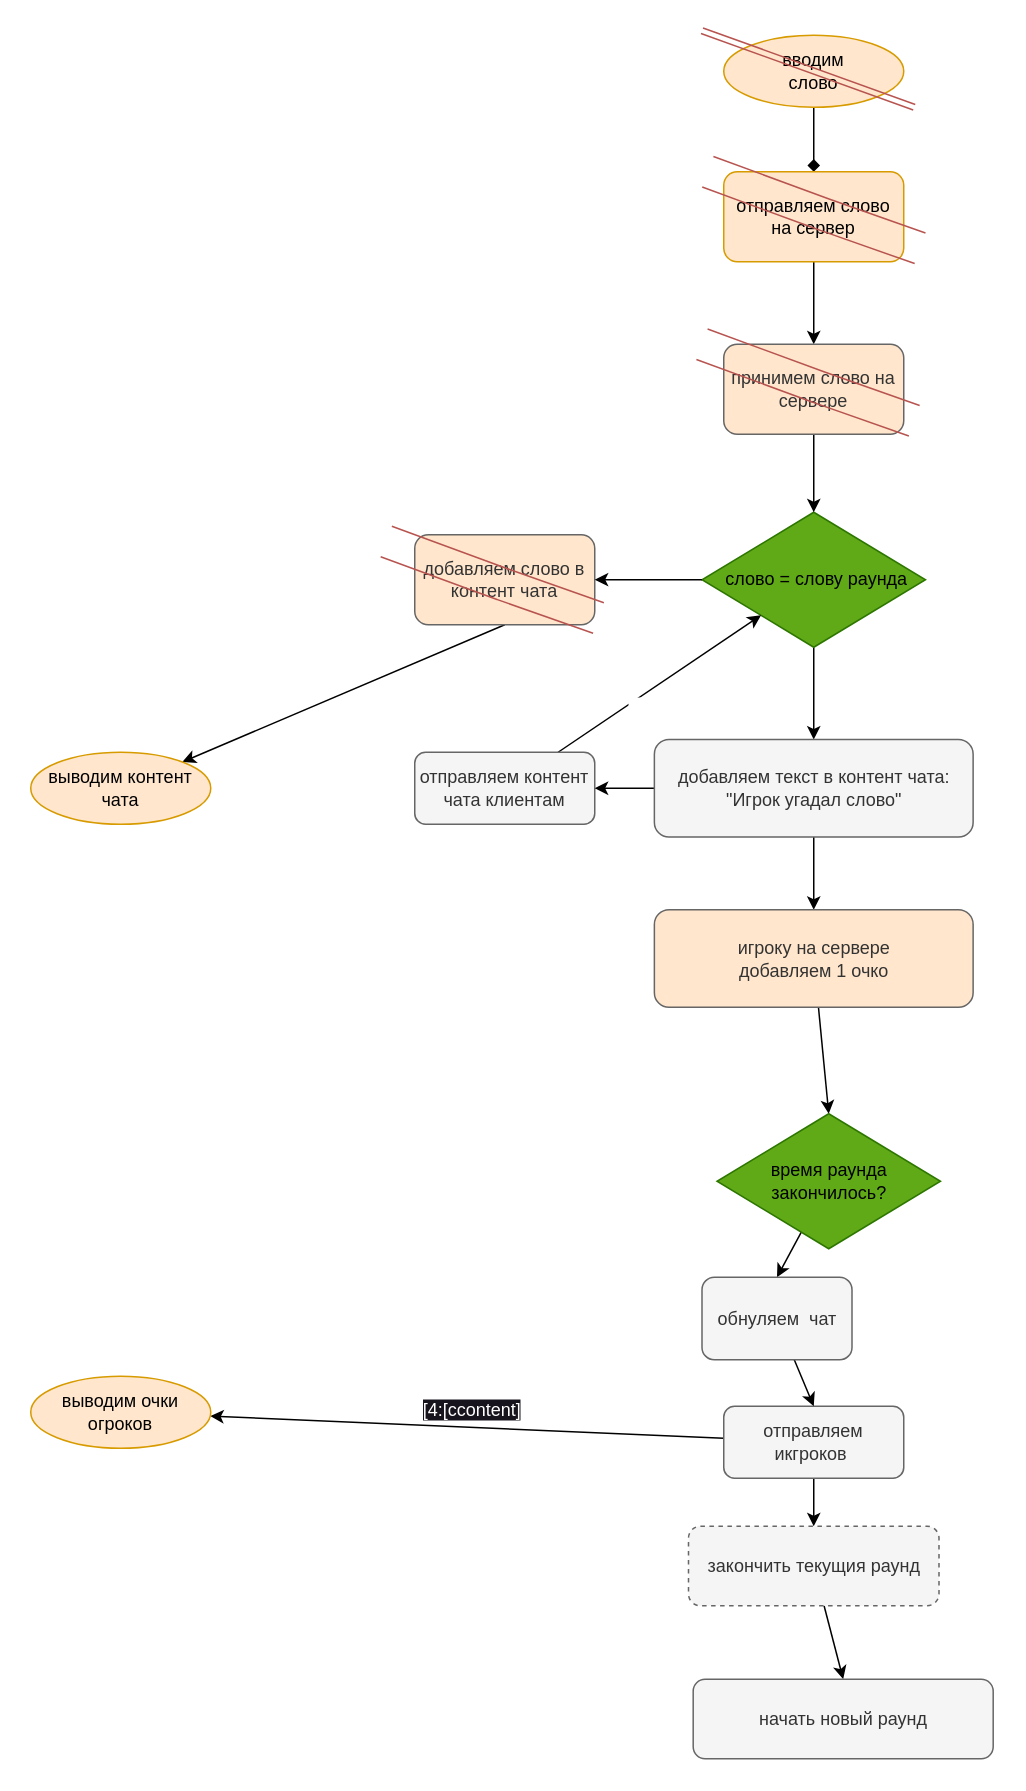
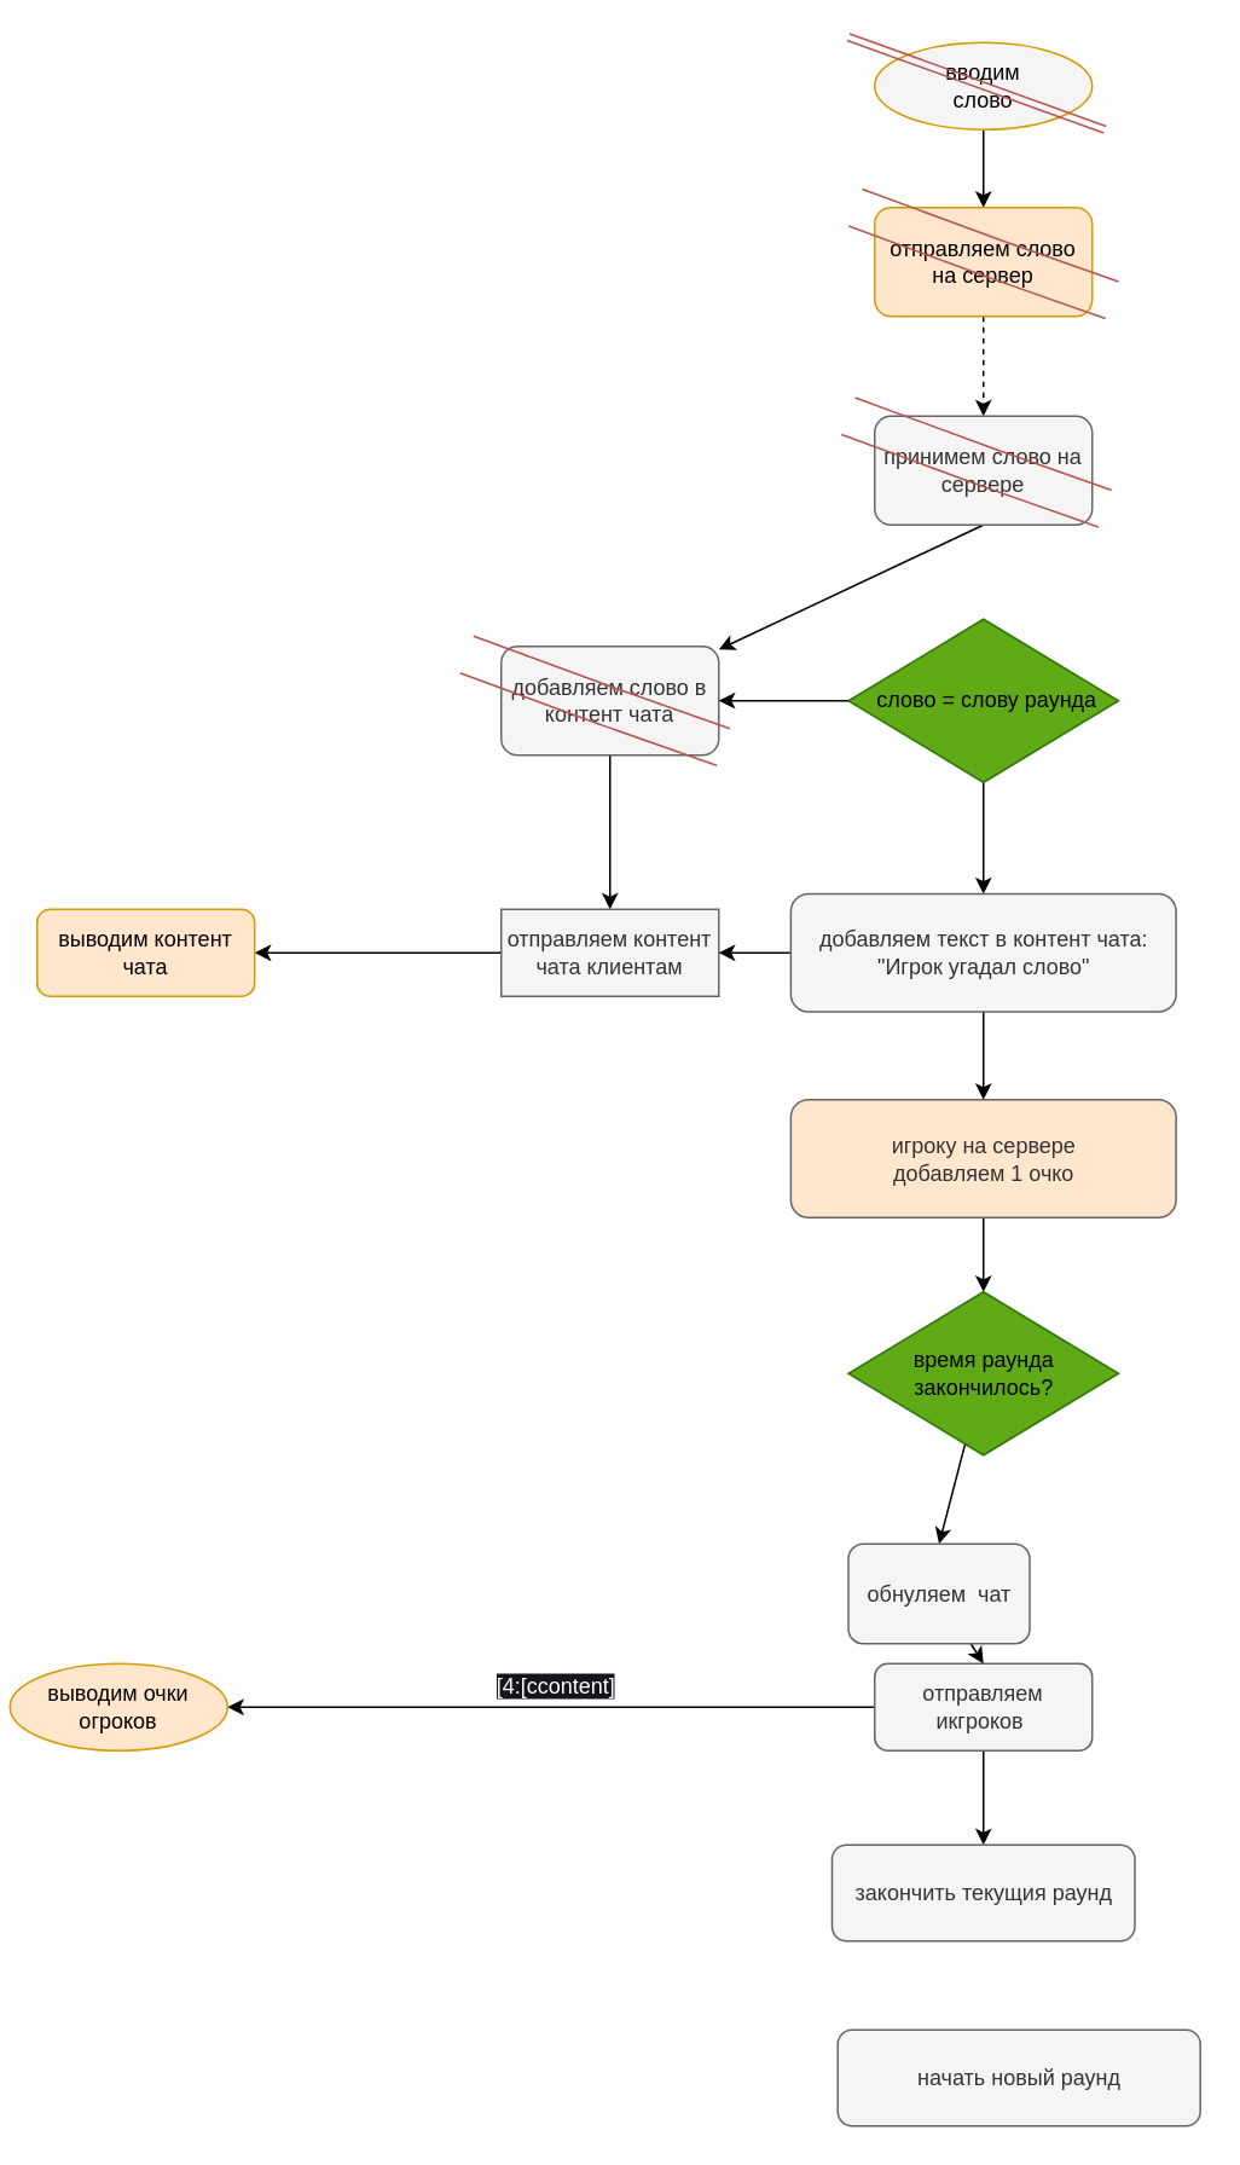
  <mxCell id="0" />
  <mxCell id="1" parent="0" />
- <mxCell id="2" style="edgeStyle=none;html=1;fontColor=#000000;endArrow=diamond;" edge="1" parent="1" source="3" target="8"><mxGeometry relative="1" as="geometry" /></mxCell>
- <mxCell id="3" value="вводим&lt;br&gt;слово" style="ellipse;whiteSpace=wrap;html=1;fillColor=#ffe6cc;strokeColor=#d79b00;fontColor=#000000;" vertex="1" parent="1"><mxGeometry x="482" y="23" width="120" height="48" as="geometry" /></mxCell>
+ <mxCell id="2" style="edgeStyle=none;html=1;fontColor=#000000;" edge="1" parent="1" source="3" target="8"><mxGeometry relative="1" as="geometry" /></mxCell>
+ <mxCell id="3" value="вводим&lt;br&gt;слово" style="ellipse;whiteSpace=wrap;html=1;fillColor=#f5f5f5;strokeColor=#d79b00;fontColor=#000000;" vertex="1" parent="1"><mxGeometry x="482" y="23" width="120" height="48" as="geometry" /></mxCell>
  <mxCell id="4" value="да" style="edgeStyle=none;html=1;fontFamily=Helvetica;fontSize=12;fontColor=#FFFFFF;" edge="1" parent="1" source="5" target="21"><mxGeometry x="-0.047" y="10" relative="1" as="geometry"><mxPoint as="offset" /></mxGeometry></mxCell>
  <mxCell id="5" value="&amp;nbsp;слово = слову раунда" style="rhombus;whiteSpace=wrap;html=1;fillColor=#60a917;fontColor=#000000;strokeColor=#2D7600;" vertex="1" parent="1"><mxGeometry x="467.5" y="341" width="149" height="90" as="geometry" /></mxCell>
- <mxCell id="6" style="edgeStyle=none;html=1;entryX=0.5;entryY=0;entryDx=0;entryDy=0;fontFamily=Helvetica;fontSize=12;fontColor=#000000;" edge="1" parent="1" source="8" target="11"><mxGeometry relative="1" as="geometry" /></mxCell>
+ <mxCell id="6" style="edgeStyle=none;html=1;entryX=0.5;entryY=0;entryDx=0;entryDy=0;fontFamily=Helvetica;fontSize=12;fontColor=#000000;dashed=1;" edge="1" parent="1" source="8" target="11"><mxGeometry relative="1" as="geometry" /></mxCell>
  <mxCell id="7" value="[0:['wrd]]" style="edgeLabel;html=1;align=center;verticalAlign=middle;resizable=0;points=[];fontSize=12;fontFamily=Helvetica;fontColor=#FFFFFF;" vertex="1" connectable="0" parent="6"><mxGeometry x="0.191" y="1" relative="1" as="geometry"><mxPoint x="29" y="-2" as="offset" /></mxGeometry></mxCell>
  <mxCell id="8" value="отправляем слово на сервер" style="rounded=1;whiteSpace=wrap;html=1;fillColor=#ffe6cc;strokeColor=#d79b00;fontColor=#000000;" vertex="1" parent="1"><mxGeometry x="482" y="114" width="120" height="60" as="geometry" /></mxCell>
  <mxCell id="9" value="" style="shape=link;html=1;fontFamily=Helvetica;fontSize=12;fontColor=#FFFFFF;fillColor=#f8cecc;strokeColor=#b85450;width=21.667;" edge="1" parent="8"><mxGeometry width="100" relative="1" as="geometry"><mxPoint x="-10.62" y="-1.137e-13" as="sourcePoint" /><mxPoint x="130.88" y="51" as="targetPoint" /><Array as="points"><mxPoint x="67" y="28.5" /></Array></mxGeometry></mxCell>
- <mxCell id="10" style="edgeStyle=none;html=1;exitX=0.5;exitY=1;exitDx=0;exitDy=0;fontFamily=Helvetica;fontSize=12;fontColor=#FFFFFF;" edge="1" parent="1" source="11" target="5"><mxGeometry relative="1" as="geometry" /></mxCell>
- <mxCell id="11" value="принимем слово на сервере" style="rounded=1;whiteSpace=wrap;html=1;fillColor=#ffe6cc;strokeColor=#666666;fontColor=#333333;" vertex="1" parent="1"><mxGeometry x="482" y="229" width="120" height="60" as="geometry" /></mxCell>
- <mxCell id="12" style="edgeStyle=none;html=1;exitX=0.5;exitY=1;exitDx=0;exitDy=0;fontFamily=Helvetica;fontSize=12;fontColor=#FFFFFF;" edge="1" parent="1" source="13" target="18"><mxGeometry relative="1" as="geometry" /></mxCell>
- <mxCell id="13" value="добавляем слово в контент чата" style="rounded=1;whiteSpace=wrap;html=1;fillColor=#ffe6cc;strokeColor=#666666;fontColor=#333333;" vertex="1" parent="1"><mxGeometry x="276" y="356" width="120" height="60" as="geometry" /></mxCell>
+ <mxCell id="10" style="edgeStyle=none;html=1;exitX=0.5;exitY=1;exitDx=0;exitDy=0;fontFamily=Helvetica;fontSize=12;fontColor=#FFFFFF;" edge="1" parent="1" source="11" target="13"><mxGeometry relative="1" as="geometry" /></mxCell>
+ <mxCell id="11" value="принимем слово на сервере" style="rounded=1;whiteSpace=wrap;html=1;fillColor=#f5f5f5;strokeColor=#666666;fontColor=#333333;" vertex="1" parent="1"><mxGeometry x="482" y="229" width="120" height="60" as="geometry" /></mxCell>
+ <mxCell id="12" style="edgeStyle=none;html=1;exitX=0.5;exitY=1;exitDx=0;exitDy=0;entryX=0.5;entryY=0;entryDx=0;entryDy=0;fontFamily=Helvetica;fontSize=12;fontColor=#FFFFFF;" edge="1" parent="1" source="13" target="17"><mxGeometry relative="1" as="geometry" /></mxCell>
+ <mxCell id="13" value="добавляем слово в контент чата" style="rounded=1;whiteSpace=wrap;html=1;fillColor=#f5f5f5;strokeColor=#666666;fontColor=#333333;" vertex="1" parent="1"><mxGeometry x="276" y="356" width="120" height="60" as="geometry" /></mxCell>
  <mxCell id="14" style="edgeStyle=none;html=1;entryX=1;entryY=0.5;entryDx=0;entryDy=0;fontFamily=Helvetica;fontSize=12;fontColor=#000000;exitX=0;exitY=0.5;exitDx=0;exitDy=0;" edge="1" parent="1"><mxGeometry relative="1" as="geometry"><mxPoint x="467.5" y="385.93" as="sourcePoint" /><mxPoint x="396" y="385.93" as="targetPoint" /></mxGeometry></mxCell>
  <mxCell id="15" value="нет" style="edgeLabel;html=1;align=center;verticalAlign=middle;resizable=0;points=[];fontSize=12;fontFamily=Helvetica;fontColor=#FFFFFF;" vertex="1" connectable="0" parent="14"><mxGeometry x="0.191" y="1" relative="1" as="geometry"><mxPoint x="14" y="-12" as="offset" /></mxGeometry></mxCell>
- <mxCell id="16" value="[2:[ccontent]" style="edgeStyle=none;html=1;fontFamily=Helvetica;fontSize=12;fontColor=#FFFFFF;" edge="1" parent="1" source="17" target="5"><mxGeometry x="0.01" y="-20" relative="1" as="geometry"><mxPoint as="offset" /></mxGeometry></mxCell>
- <mxCell id="17" value="отправляем контент чата клиентам" style="rounded=1;whiteSpace=wrap;html=1;fillColor=#f5f5f5;strokeColor=#666666;fontColor=#333333;" vertex="1" parent="1"><mxGeometry x="276" y="501" width="120" height="48" as="geometry" /></mxCell>
- <mxCell id="18" value="выводим контент чата" style="ellipse;whiteSpace=wrap;html=1;fillColor=#ffe6cc;strokeColor=#d79b00;fontColor=#000000;" vertex="1" parent="1"><mxGeometry x="20" y="501" width="120" height="48" as="geometry" /></mxCell>
+ <mxCell id="16" value="[2:[ccontent]" style="edgeStyle=none;html=1;entryX=1;entryY=0.5;entryDx=0;entryDy=0;fontFamily=Helvetica;fontSize=12;fontColor=#FFFFFF;" edge="1" parent="1" source="17" target="18"><mxGeometry x="0.01" y="-20" relative="1" as="geometry"><mxPoint as="offset" /></mxGeometry></mxCell>
+ <mxCell id="17" value="отправляем контент чата клиентам" style="whiteSpace=wrap;html=1;fillColor=#f5f5f5;strokeColor=#666666;fontColor=#333333;rounded=0;" vertex="1" parent="1"><mxGeometry x="276" y="501" width="120" height="48" as="geometry" /></mxCell>
+ <mxCell id="18" value="выводим контент чата" style="whiteSpace=wrap;html=1;fillColor=#ffe6cc;strokeColor=#d79b00;fontColor=#000000;rounded=1;" vertex="1" parent="1"><mxGeometry x="20" y="501" width="120" height="48" as="geometry" /></mxCell>
  <mxCell id="19" style="edgeStyle=none;html=1;entryX=1;entryY=0.5;entryDx=0;entryDy=0;fontFamily=Helvetica;fontSize=12;fontColor=#FFFFFF;" edge="1" parent="1" source="21" target="17"><mxGeometry relative="1" as="geometry" /></mxCell>
  <mxCell id="20" style="edgeStyle=none;html=1;entryX=0.5;entryY=0;entryDx=0;entryDy=0;fontFamily=Helvetica;fontSize=12;fontColor=#FFFFFF;" edge="1" parent="1" source="21" target="23"><mxGeometry relative="1" as="geometry" /></mxCell>
  <mxCell id="21" value="добавляем текст в контент чата: &quot;Игрок угадал слово&quot;" style="rounded=1;whiteSpace=wrap;html=1;fillColor=#f5f5f5;strokeColor=#666666;fontColor=#333333;" vertex="1" parent="1"><mxGeometry x="435.75" y="492.5" width="212.5" height="65" as="geometry" /></mxCell>
  <mxCell id="22" style="edgeStyle=none;html=1;entryX=0.5;entryY=0;entryDx=0;entryDy=0;fontFamily=Helvetica;fontSize=12;fontColor=#FFFFFF;" edge="1" parent="1" source="23" target="29"><mxGeometry relative="1" as="geometry" /></mxCell>
  <mxCell id="23" value="игроку на сервере &lt;br&gt;добавляем 1 очко" style="rounded=1;whiteSpace=wrap;html=1;fillColor=#ffe6cc;strokeColor=#666666;fontColor=#333333;" vertex="1" parent="1"><mxGeometry x="435.75" y="606" width="212.5" height="65" as="geometry" /></mxCell>
  <mxCell id="24" value="&lt;br&gt;&lt;span style=&quot;color: rgb(255, 255, 255); font-family: Helvetica; font-size: 12px; font-style: normal; font-variant-ligatures: normal; font-variant-caps: normal; font-weight: 400; letter-spacing: normal; orphans: 2; text-align: center; text-indent: 0px; text-transform: none; widows: 2; word-spacing: 0px; -webkit-text-stroke-width: 0px; background-color: rgb(24, 20, 29); text-decoration-thickness: initial; text-decoration-style: initial; text-decoration-color: initial; float: none; display: inline !important;&quot;&gt;[4:[ccontent]&lt;/span&gt;&lt;br&gt;" style="edgeStyle=none;html=1;fontFamily=Helvetica;fontSize=12;fontColor=#FFFFFF;" edge="1" parent="1" source="26" target="27"><mxGeometry x="-0.015" y="-19" relative="1" as="geometry"><mxPoint as="offset" /></mxGeometry></mxCell>
  <mxCell id="25" style="edgeStyle=none;html=1;entryX=0.5;entryY=0;entryDx=0;entryDy=0;fontFamily=Helvetica;fontSize=12;fontColor=#FFFFFF;" edge="1" parent="1" source="26" target="33"><mxGeometry relative="1" as="geometry" /></mxCell>
- <mxCell id="26" value="отправляем икгроков&amp;nbsp;" style="rounded=1;whiteSpace=wrap;html=1;fillColor=#f5f5f5;strokeColor=#666666;fontColor=#333333;" vertex="1" parent="1"><mxGeometry x="482" y="937" width="120" height="48" as="geometry" /></mxCell>
- <mxCell id="27" value="выводим очки огроков" style="ellipse;whiteSpace=wrap;html=1;fillColor=#ffe6cc;strokeColor=#d79b00;fontColor=#000000;" vertex="1" parent="1"><mxGeometry x="20" y="917" width="120" height="48" as="geometry" /></mxCell>
+ <mxCell id="26" value="отправляем икгроков&amp;nbsp;" style="rounded=1;whiteSpace=wrap;html=1;fillColor=#f5f5f5;strokeColor=#666666;fontColor=#333333;" vertex="1" parent="1"><mxGeometry x="482" y="917" width="120" height="48" as="geometry" /></mxCell>
+ <mxCell id="27" value="выводим очки огроков" style="ellipse;whiteSpace=wrap;html=1;fillColor=#ffe6cc;strokeColor=#d79b00;fontColor=#000000;" vertex="1" parent="1"><mxGeometry x="5" y="917" width="120" height="48" as="geometry" /></mxCell>
  <mxCell id="28" value="да" style="edgeStyle=none;html=1;entryX=0.5;entryY=0;entryDx=0;entryDy=0;fontFamily=Helvetica;fontSize=12;fontColor=#FFFFFF;" edge="1" parent="1" source="29" target="31"><mxGeometry x="-0.421" y="15" relative="1" as="geometry"><mxPoint as="offset" /></mxGeometry></mxCell>
- <mxCell id="29" value="время раунда закончилось?" style="rhombus;whiteSpace=wrap;html=1;fillColor=#60a917;fontColor=#000000;strokeColor=#2D7600;" vertex="1" parent="1"><mxGeometry x="477.5" y="742" width="149" height="90" as="geometry" /></mxCell>
+ <mxCell id="29" value="время раунда закончилось?" style="rhombus;whiteSpace=wrap;html=1;fillColor=#60a917;fontColor=#000000;strokeColor=#2D7600;" vertex="1" parent="1"><mxGeometry x="467.5" y="712" width="149" height="90" as="geometry" /></mxCell>
  <mxCell id="30" style="edgeStyle=none;html=1;entryX=0.5;entryY=0;entryDx=0;entryDy=0;fontFamily=Helvetica;fontSize=12;fontColor=#FFFFFF;" edge="1" parent="1" source="31" target="26"><mxGeometry relative="1" as="geometry" /></mxCell>
  <mxCell id="31" value="обнуляем&amp;nbsp; чат" style="rounded=1;whiteSpace=wrap;html=1;fillColor=#f5f5f5;strokeColor=#666666;fontColor=#333333;" vertex="1" parent="1"><mxGeometry x="467.5" y="851" width="100" height="55" as="geometry" /></mxCell>
- <mxCell id="32" style="edgeStyle=none;html=1;entryX=0.5;entryY=0;entryDx=0;entryDy=0;fontFamily=Helvetica;fontSize=12;fontColor=#FFFFFF;" edge="1" parent="1" source="33" target="34"><mxGeometry relative="1" as="geometry" /></mxCell>
- <mxCell id="33" value="закончить текущия раунд" style="rounded=1;whiteSpace=wrap;html=1;fillColor=#f5f5f5;strokeColor=#666666;fontColor=#333333;dashed=1;" vertex="1" parent="1"><mxGeometry x="458.5" y="1017" width="167" height="53" as="geometry" /></mxCell>
+ <mxCell id="33" value="закончить текущия раунд" style="rounded=1;whiteSpace=wrap;html=1;fillColor=#f5f5f5;strokeColor=#666666;fontColor=#333333;" vertex="1" parent="1"><mxGeometry x="458.5" y="1017" width="167" height="53" as="geometry" /></mxCell>
  <mxCell id="34" value="начать новый раунд" style="rounded=1;whiteSpace=wrap;html=1;fillColor=#f5f5f5;strokeColor=#666666;fontColor=#333333;" vertex="1" parent="1"><mxGeometry x="461.63" y="1119" width="200" height="53" as="geometry" /></mxCell>
  <mxCell id="35" value="" style="shape=link;html=1;fontFamily=Helvetica;fontSize=12;fontColor=#FFFFFF;fillColor=#f8cecc;strokeColor=#b85450;" edge="1" parent="1"><mxGeometry width="100" relative="1" as="geometry"><mxPoint x="467.5" y="20" as="sourcePoint" /><mxPoint x="609" y="71" as="targetPoint" /></mxGeometry></mxCell>
  <mxCell id="36" value="" style="shape=link;html=1;fontFamily=Helvetica;fontSize=12;fontColor=#FFFFFF;fillColor=#f8cecc;strokeColor=#b85450;width=21.667;" edge="1" parent="1"><mxGeometry width="100" relative="1" as="geometry"><mxPoint x="467.5" y="229" as="sourcePoint" /><mxPoint x="609" y="280" as="targetPoint" /><Array as="points"><mxPoint x="545.12" y="257.5" /></Array></mxGeometry></mxCell>
  <mxCell id="37" value="" style="shape=link;html=1;fontFamily=Helvetica;fontSize=12;fontColor=#FFFFFF;fillColor=#f8cecc;strokeColor=#b85450;width=21.667;" edge="1" parent="1"><mxGeometry width="100" relative="1" as="geometry"><mxPoint x="257" y="360.5" as="sourcePoint" /><mxPoint x="398.5" y="411.5" as="targetPoint" /><Array as="points"><mxPoint x="334.62" y="389" /></Array></mxGeometry></mxCell>
